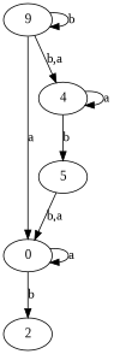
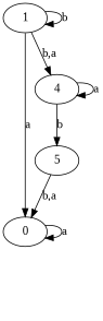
  digraph {
    d2tdocpreamble="\usetikzlibrary{automata}"
    d2tfigpreamble="\tikzstyle{every state}= [ draw=blue!50,very thick,fill=blue!20]  \tikzstyle{auto}= [fill=white]"
    fontname="Liberation Serif"
    ranksep=0.5
    node [fontname="Liberation Serif" style=state]
    edge [fontname="Liberation Serif" lblstyle=auto topath="bend right"]
    n1 [label=0]
-   n2 [label=2]
-   n3 [label=9]
+   n3 [label=1]
    n4 [label=4 style="state, initial"]
    n5 [label=5 style="state, accepting"]
    n1 -> n1 [label=a topath="loop above"]
-   n1 -> n2 [label=b]
    n3 -> n1 [label=a]
    n3 -> n3 [label=b topath="loop above"]
    n3 -> n4 [label="b,a"]
    n4 -> n4 [label=a topath="loop above"]
    n4 -> n5 [label=b]
    n5 -> n1 [label="b,a"]
  }
